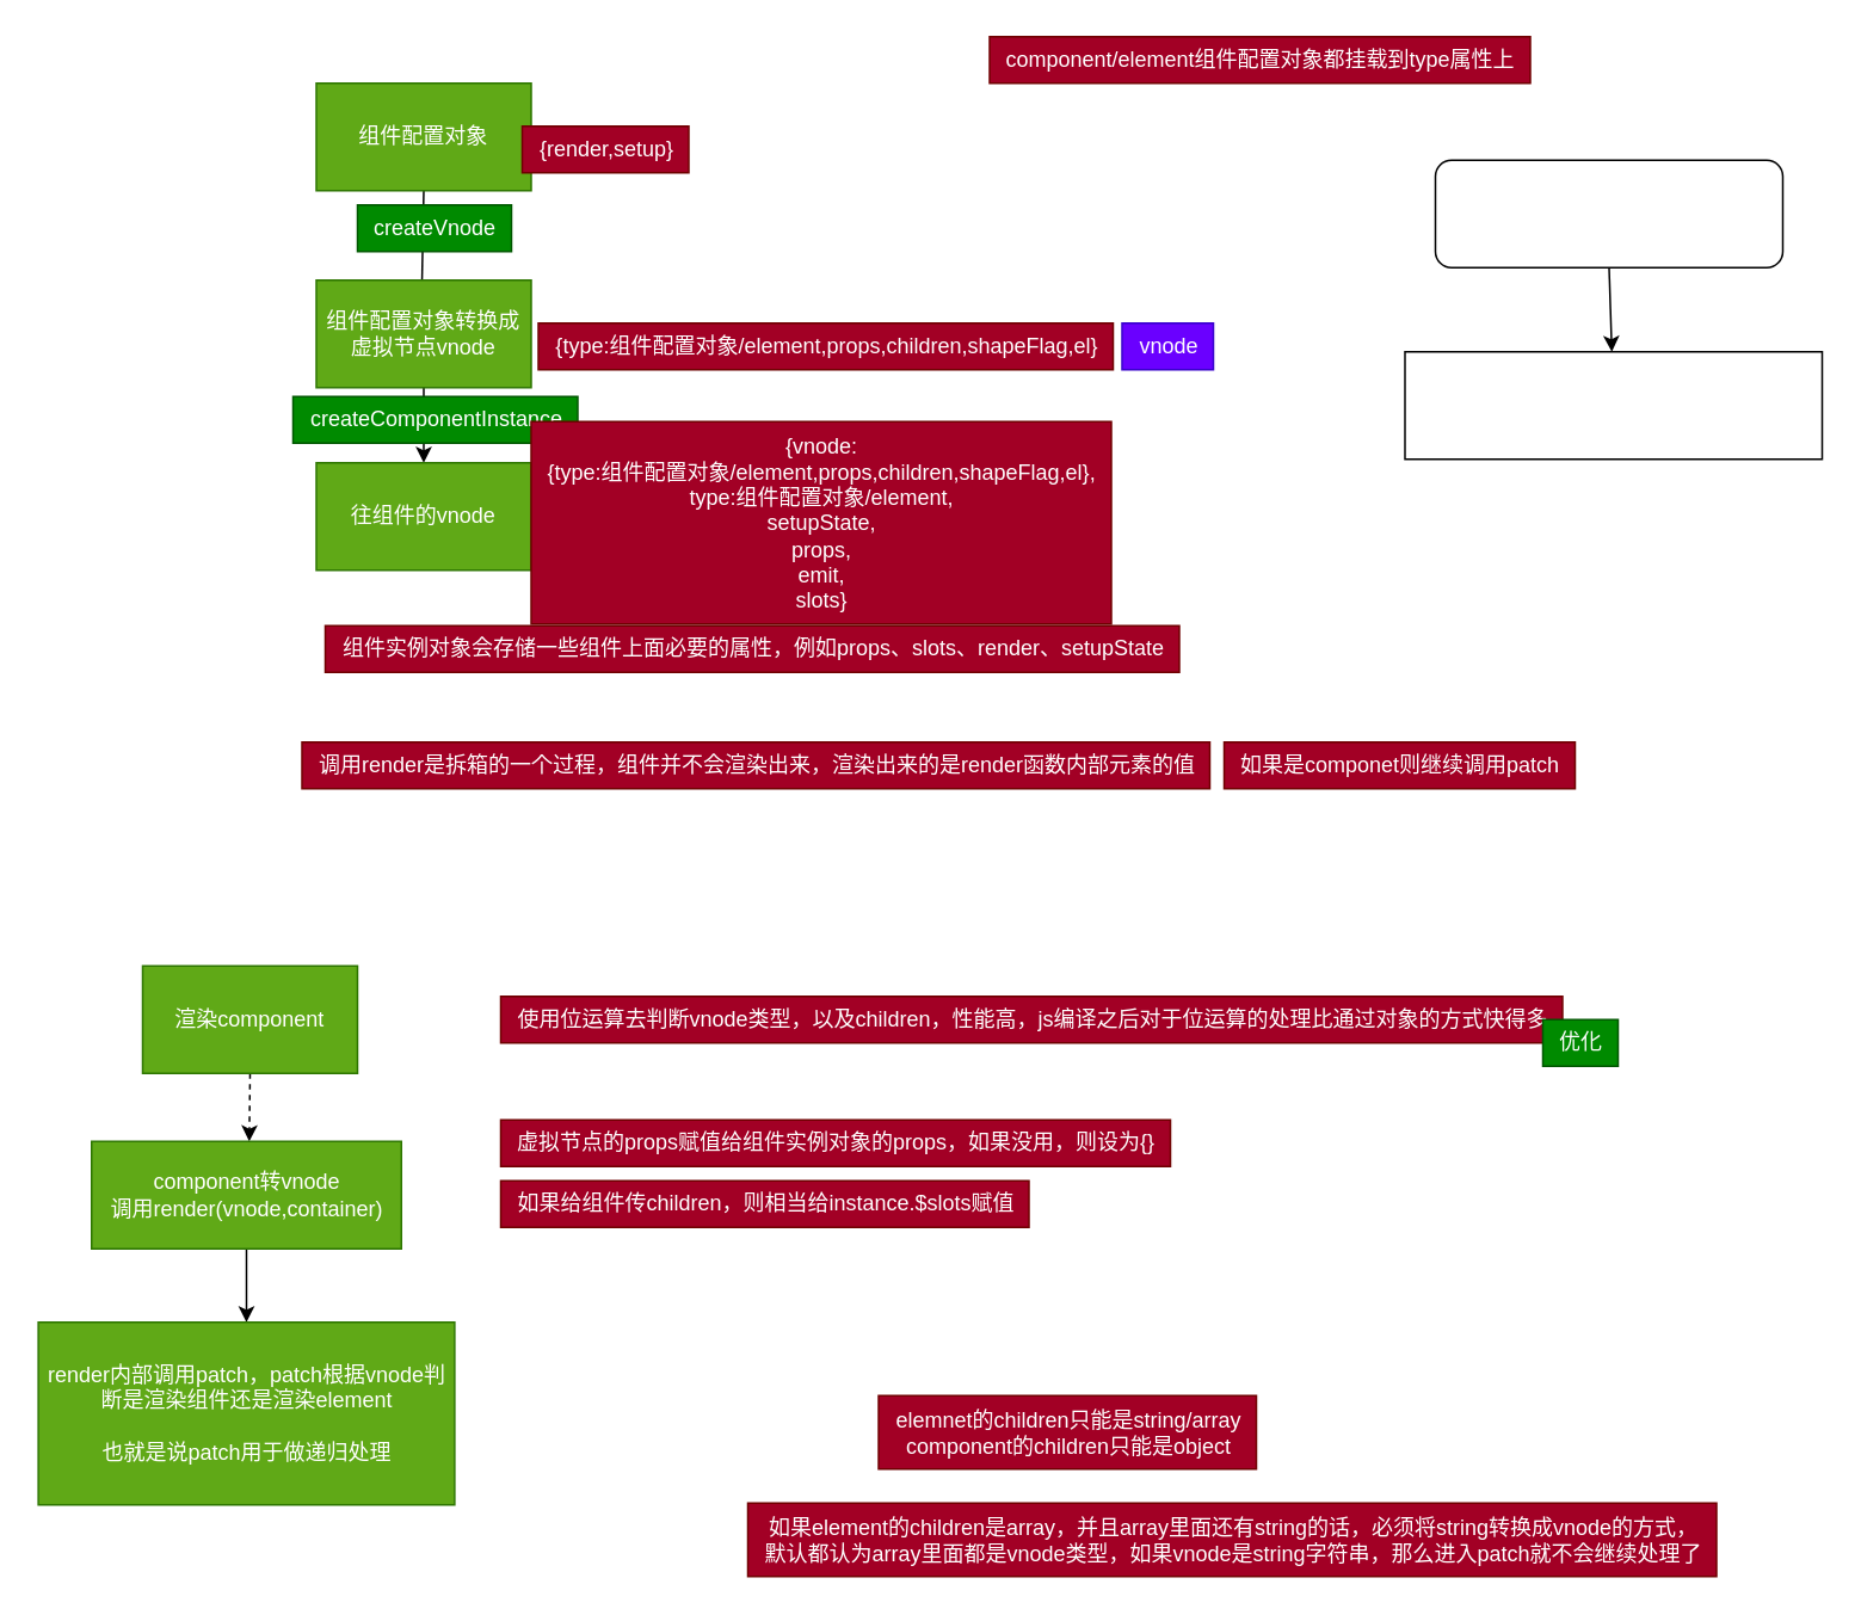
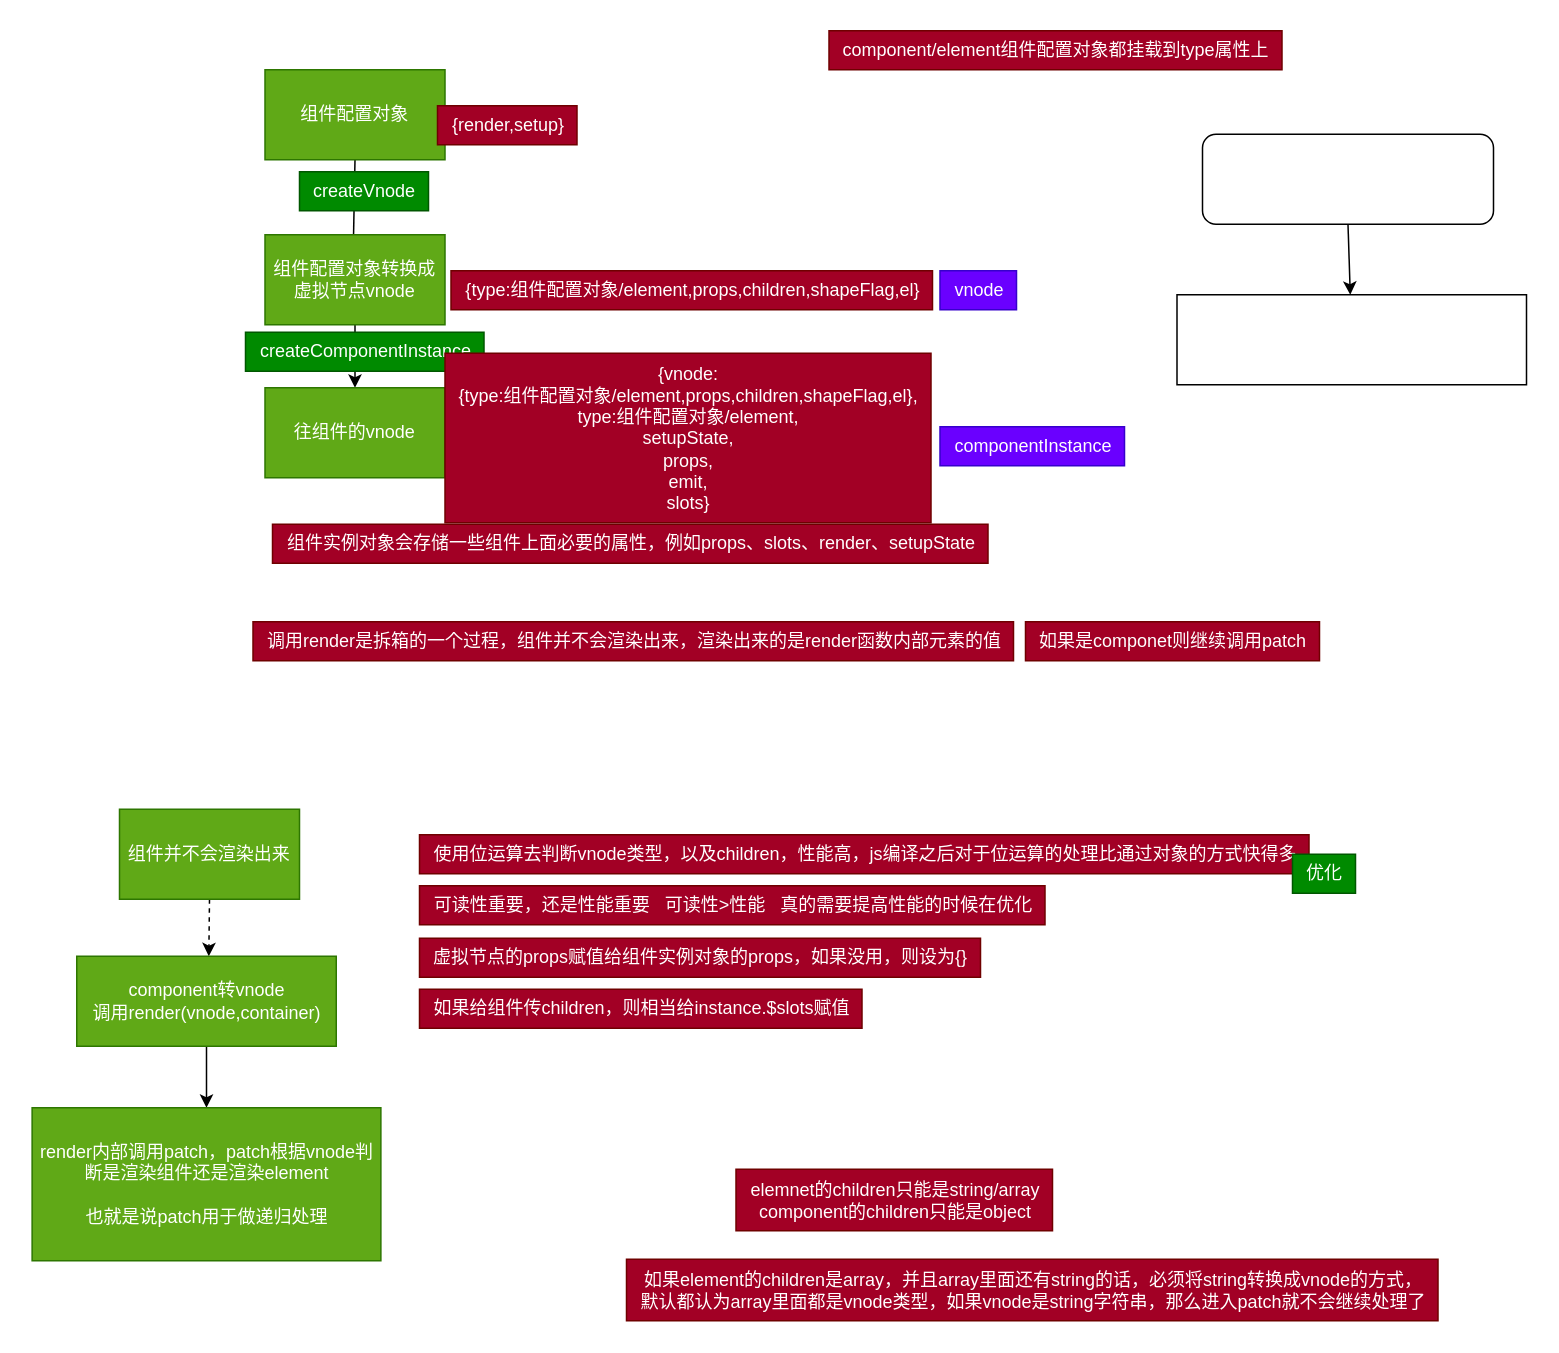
  <mxCell id="0" />
  <mxCell id="1" parent="0" />
  <mxCell id="2" style="edgeStyle=none;html=1;exitX=0.5;exitY=1;exitDx=0;exitDy=0;entryX=0.492;entryY=0;entryDx=0;entryDy=0;entryPerimeter=0;endArrow=none;" parent="1" source="3" target="5" edge="1"><mxGeometry relative="1" as="geometry"><mxPoint x="236" y="185" as="targetPoint" /></mxGeometry></mxCell>
  <mxCell id="3" value="组件配置对象" style="rounded=0;whiteSpace=wrap;html=1;fillColor=#60a917;fontColor=#ffffff;strokeColor=#2D7600;" parent="1" vertex="1"><mxGeometry x="176" y="46" width="120" height="60" as="geometry" /></mxCell>
  <mxCell id="4" style="edgeStyle=none;html=1;exitX=0.5;exitY=1;exitDx=0;exitDy=0;entryX=0.5;entryY=0;entryDx=0;entryDy=0;" parent="1" source="5" target="10" edge="1"><mxGeometry relative="1" as="geometry"><mxPoint x="236" y="259.429" as="targetPoint" /></mxGeometry></mxCell>
  <mxCell id="5" value="组件配置对象转换成虚拟节点vnode" style="rounded=0;whiteSpace=wrap;html=1;fillColor=#60a917;fontColor=#ffffff;strokeColor=#2D7600;" parent="1" vertex="1"><mxGeometry x="176" y="156" width="120" height="60" as="geometry" /></mxCell>
  <mxCell id="6" value="{render,setup}" style="text;html=1;align=center;verticalAlign=middle;resizable=0;points=[];autosize=1;strokeColor=#6F0000;fillColor=#a20025;fontColor=#ffffff;" parent="1" vertex="1"><mxGeometry x="291" y="70" width="93" height="26" as="geometry" /></mxCell>
  <mxCell id="7" value="createVnode" style="text;html=1;align=center;verticalAlign=middle;resizable=0;points=[];autosize=1;strokeColor=#005700;fillColor=#008a00;fontColor=#ffffff;" parent="1" vertex="1"><mxGeometry x="199" y="114" width="86" height="26" as="geometry" /></mxCell>
  <mxCell id="8" value="{type:组件配置对象/element&lt;span style=&quot;color: rgb(255, 255, 255);&quot;&gt;,&lt;/span&gt;props,children,shapeFlag,el}" style="text;html=1;align=center;verticalAlign=middle;resizable=0;points=[];autosize=1;strokeColor=#6F0000;fillColor=#a20025;fontColor=#ffffff;" parent="1" vertex="1"><mxGeometry x="300" y="180" width="321" height="26" as="geometry" /></mxCell>
  <mxCell id="9" value="createComponentInstance" style="text;html=1;align=center;verticalAlign=middle;resizable=0;points=[];autosize=1;strokeColor=#005700;fillColor=#008a00;fontColor=#ffffff;" parent="1" vertex="1"><mxGeometry x="163" y="221" width="159" height="26" as="geometry" /></mxCell>
  <mxCell id="10" value="往组件的vnode" style="rounded=0;whiteSpace=wrap;html=1;fillColor=#60a917;fontColor=#ffffff;strokeColor=#2D7600;" parent="1" vertex="1"><mxGeometry x="176" y="258" width="120" height="60" as="geometry" /></mxCell>
  <mxCell id="11" value="{vnode:&lt;br&gt;{type:组件配置对象/element,props,children,shapeFlag,el}&lt;span style=&quot;color: rgb(255, 255, 255);&quot;&gt;,&lt;br&gt;&lt;/span&gt;type:组件配置对象/element,&lt;br&gt;setupState,&lt;br&gt;props,&lt;br&gt;emit,&lt;br&gt;slots}" style="text;html=1;align=center;verticalAlign=middle;resizable=0;points=[];autosize=1;strokeColor=#6F0000;fillColor=#a20025;fontColor=#ffffff;" parent="1" vertex="1"><mxGeometry x="296" y="235" width="324" height="113" as="geometry" /></mxCell>
  <mxCell id="12" style="edgeStyle=none;html=1;exitX=0.5;exitY=1;exitDx=0;exitDy=0;" parent="1" source="13" target="14" edge="1"><mxGeometry relative="1" as="geometry" /></mxCell>
  <mxCell id="13" value="&lt;span style=&quot;color: rgb(255, 255, 255);&quot;&gt;vnode和container传给render，render内部&lt;/span&gt;&lt;span style=&quot;color: rgb(255, 255, 255);&quot;&gt;调用patch&lt;/span&gt;" style="whiteSpace=wrap;html=1;rounded=1;" parent="1" vertex="1"><mxGeometry x="801" y="89" width="194" height="60" as="geometry" /></mxCell>
  <mxCell id="14" value="&lt;span style=&quot;color: rgb(255, 255, 255);&quot;&gt;vnode和container传给patch，patch根据&lt;/span&gt;&lt;span style=&quot;color: rgb(255, 255, 255);&quot;&gt;vnode是component/element做处理&lt;/span&gt;" style="rounded=0;whiteSpace=wrap;html=1;" parent="1" vertex="1"><mxGeometry x="784" y="196" width="233" height="60" as="geometry" /></mxCell>
  <mxCell id="15" value="组件实例对象会存储一些组件上面必要的属性，例如props、slots、render、setupState" style="text;html=1;align=center;verticalAlign=middle;resizable=0;points=[];autosize=1;strokeColor=#6F0000;fillColor=#a20025;fontColor=#ffffff;" parent="1" vertex="1"><mxGeometry x="181" y="349" width="477" height="26" as="geometry" /></mxCell>
  <mxCell id="16" value="调用render是拆箱的一个过程，组件并不会渲染出来，渲染出来的是render函数内部元素的值" style="text;html=1;align=center;verticalAlign=middle;resizable=0;points=[];autosize=1;strokeColor=#6F0000;fillColor=#a20025;fontColor=#ffffff;" parent="1" vertex="1"><mxGeometry x="168" y="414" width="507" height="26" as="geometry" /></mxCell>
  <mxCell id="17" value="如果是componet则继续调用patch" style="text;html=1;align=center;verticalAlign=middle;resizable=0;points=[];autosize=1;strokeColor=#6F0000;fillColor=#a20025;fontColor=#ffffff;" parent="1" vertex="1"><mxGeometry x="683" y="414" width="196" height="26" as="geometry" /></mxCell>
  <mxCell id="18" value="vnode" style="text;html=1;align=center;verticalAlign=middle;resizable=0;points=[];autosize=1;strokeColor=#3700CC;fillColor=#6a00ff;fontColor=#ffffff;" parent="1" vertex="1"><mxGeometry x="626" y="180" width="51" height="26" as="geometry" /></mxCell>
+ <mxCell id="19" value="componentInstance" style="text;html=1;align=center;verticalAlign=middle;resizable=0;points=[];autosize=1;strokeColor=#3700CC;fillColor=#6a00ff;fontColor=#ffffff;" parent="1" vertex="1"><mxGeometry x="626" y="284" width="123" height="26" as="geometry" /></mxCell>
  <mxCell id="20" value="component/element组件配置对象都挂载到type属性上" style="text;html=1;align=center;verticalAlign=middle;resizable=0;points=[];autosize=1;strokeColor=#6F0000;fillColor=#a20025;fontColor=#ffffff;" parent="1" vertex="1"><mxGeometry x="552" y="20" width="302" height="26" as="geometry" /></mxCell>
  <mxCell id="21" style="edgeStyle=none;html=1;exitX=0.5;exitY=1;exitDx=0;exitDy=0;entryX=0.509;entryY=0;entryDx=0;entryDy=0;entryPerimeter=0;dashed=1;" parent="1" source="22" target="24" edge="1"><mxGeometry relative="1" as="geometry"><mxPoint x="139" y="635" as="targetPoint" /></mxGeometry></mxCell>
- <mxCell id="22" value="渲染component" style="rounded=0;whiteSpace=wrap;html=1;fillColor=#60a917;fontColor=#ffffff;strokeColor=#2D7600;" parent="1" vertex="1"><mxGeometry x="79" y="539" width="120" height="60" as="geometry" /></mxCell>
+ <mxCell id="22" value="组件并不会渲染出来" style="rounded=0;whiteSpace=wrap;html=1;fillColor=#60a917;fontColor=#ffffff;strokeColor=#2D7600;" parent="1" vertex="1"><mxGeometry x="79" y="539" width="120" height="60" as="geometry" /></mxCell>
  <mxCell id="23" style="edgeStyle=none;html=1;exitX=0.5;exitY=1;exitDx=0;exitDy=0;entryX=0.5;entryY=0;entryDx=0;entryDy=0;" parent="1" source="24" target="25" edge="1"><mxGeometry relative="1" as="geometry"><mxPoint x="137" y="733" as="targetPoint" /></mxGeometry></mxCell>
  <mxCell id="24" value="component转vnode&lt;br&gt;调用render(vnode,container)" style="rounded=0;whiteSpace=wrap;html=1;fillColor=#60a917;fontColor=#ffffff;strokeColor=#2D7600;" parent="1" vertex="1"><mxGeometry x="50.5" y="637" width="173" height="60" as="geometry" /></mxCell>
  <mxCell id="25" value="render内部调用patch，patch根据vnode判断是渲染组件还是渲染element&lt;br&gt;&lt;br&gt;也就是说patch用于做递归处理" style="rounded=0;whiteSpace=wrap;html=1;fillColor=#60a917;fontColor=#ffffff;strokeColor=#2D7600;" parent="1" vertex="1"><mxGeometry x="20.75" y="738" width="232.5" height="102" as="geometry" /></mxCell>
  <mxCell id="26" value="使用位运算去判断vnode类型，以及children，性能高，js编译之后对于位运算的处理比通过对象的方式快得多" style="text;html=1;align=center;verticalAlign=middle;resizable=0;points=[];autosize=1;strokeColor=#6F0000;fillColor=#a20025;fontColor=#ffffff;" parent="1" vertex="1"><mxGeometry x="279" y="556" width="593" height="26" as="geometry" /></mxCell>
+ <mxCell id="27" value="可读性重要，还是性能重要&amp;nbsp; &amp;nbsp;可读性&amp;gt;性能&amp;nbsp; &amp;nbsp;真的需要提高性能的时候在优化" style="text;html=1;align=center;verticalAlign=middle;resizable=0;points=[];autosize=1;strokeColor=#6F0000;fillColor=#a20025;fontColor=#ffffff;" parent="1" vertex="1"><mxGeometry x="279" y="590" width="417" height="26" as="geometry" /></mxCell>
  <mxCell id="28" value="优化" style="text;html=1;align=center;verticalAlign=middle;resizable=0;points=[];autosize=1;strokeColor=#005700;fillColor=#008a00;fontColor=#ffffff;" parent="1" vertex="1"><mxGeometry x="861" y="569" width="42" height="26" as="geometry" /></mxCell>
  <mxCell id="29" value="虚拟节点的props赋值给组件实例对象的props，如果没用，则设为{}" style="text;html=1;align=center;verticalAlign=middle;resizable=0;points=[];autosize=1;strokeColor=#6F0000;fillColor=#a20025;fontColor=#ffffff;" parent="1" vertex="1"><mxGeometry x="279" y="625" width="374" height="26" as="geometry" /></mxCell>
  <mxCell id="30" value="如果给组件传children，则相当给instance.$slots赋值" style="text;html=1;align=center;verticalAlign=middle;resizable=0;points=[];autosize=1;strokeColor=#6F0000;fillColor=#a20025;fontColor=#ffffff;" parent="1" vertex="1"><mxGeometry x="279" y="659" width="295" height="26" as="geometry" /></mxCell>
  <mxCell id="31" value="elemnet的children只能是string/array&lt;br&gt;component的children只能是object" style="text;html=1;align=center;verticalAlign=middle;resizable=0;points=[];autosize=1;strokeColor=#6F0000;fillColor=#a20025;fontColor=#ffffff;" parent="1" vertex="1"><mxGeometry x="490" y="779" width="211" height="41" as="geometry" /></mxCell>
  <mxCell id="32" value="如果element的children是array，并且array里面还有string的话，必须将string转换成vnode的方式，&lt;br&gt;默认都认为array里面都是vnode类型，如果vnode是string字符串，那么进入patch就不会继续处理了" style="text;html=1;align=center;verticalAlign=middle;resizable=0;points=[];autosize=1;strokeColor=#6F0000;fillColor=#a20025;fontColor=#ffffff;" vertex="1" parent="1"><mxGeometry x="417" y="839" width="541" height="41" as="geometry" /></mxCell>
